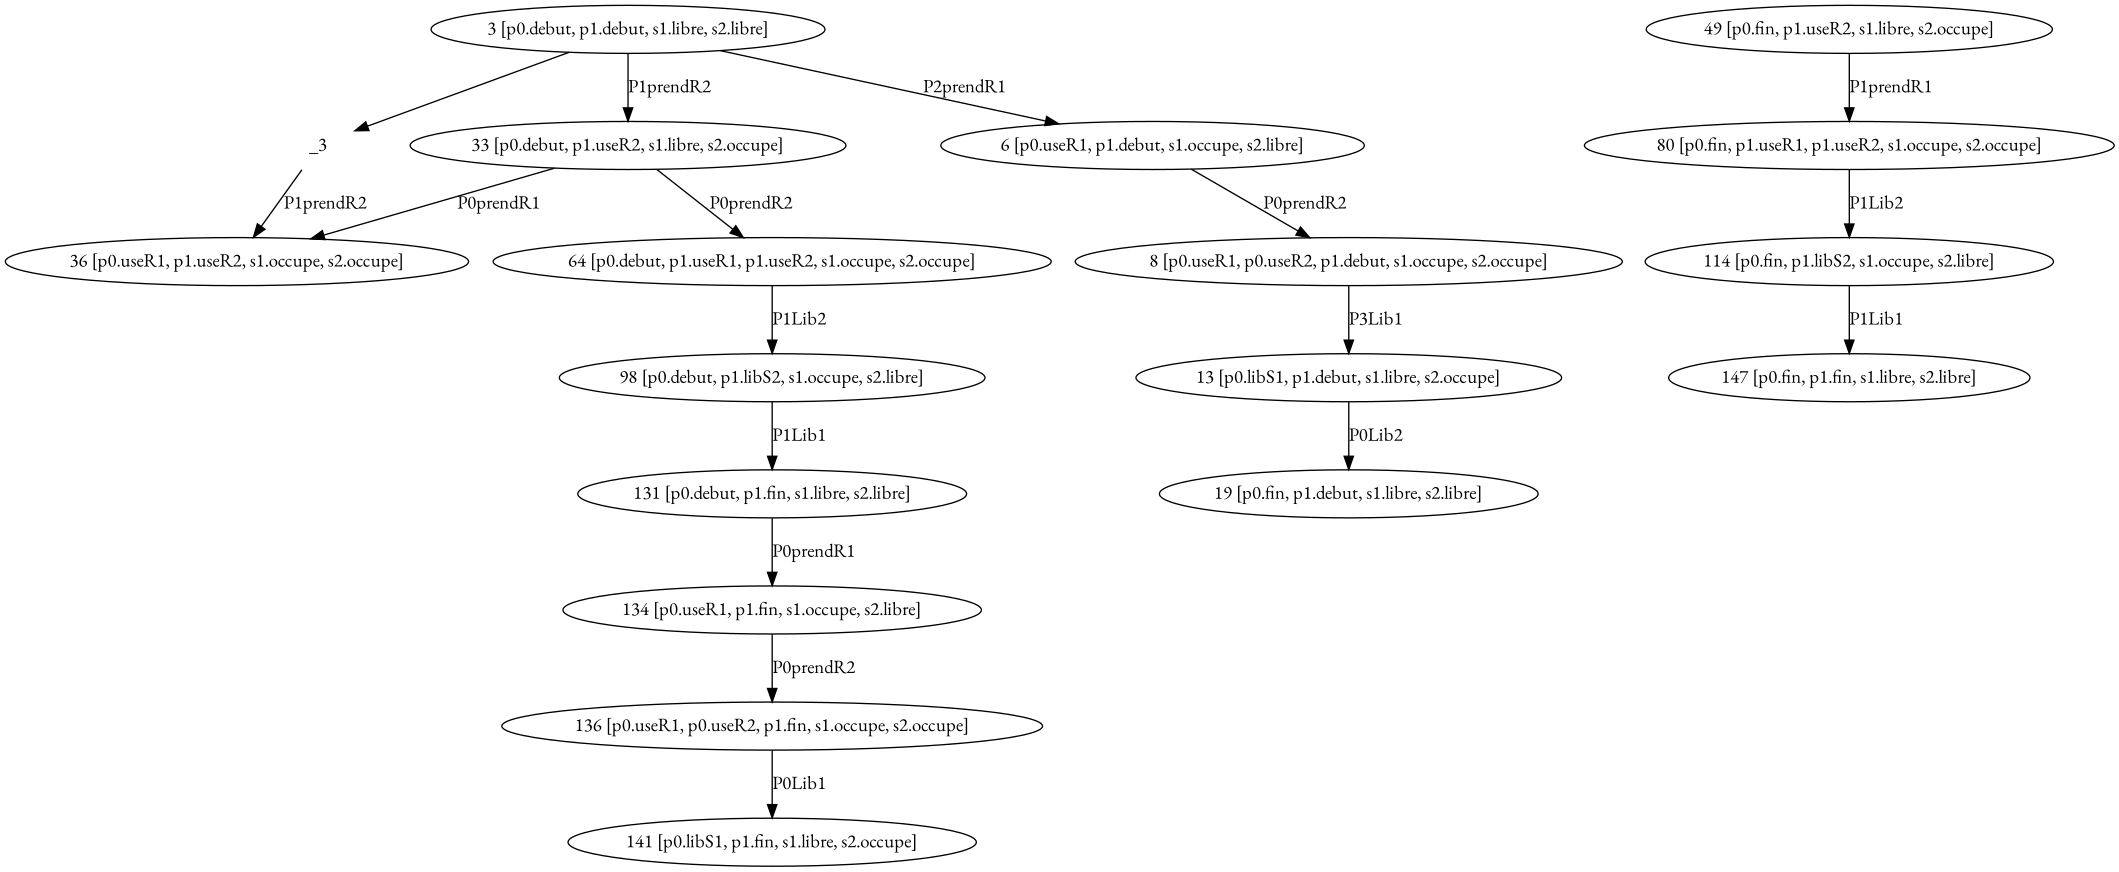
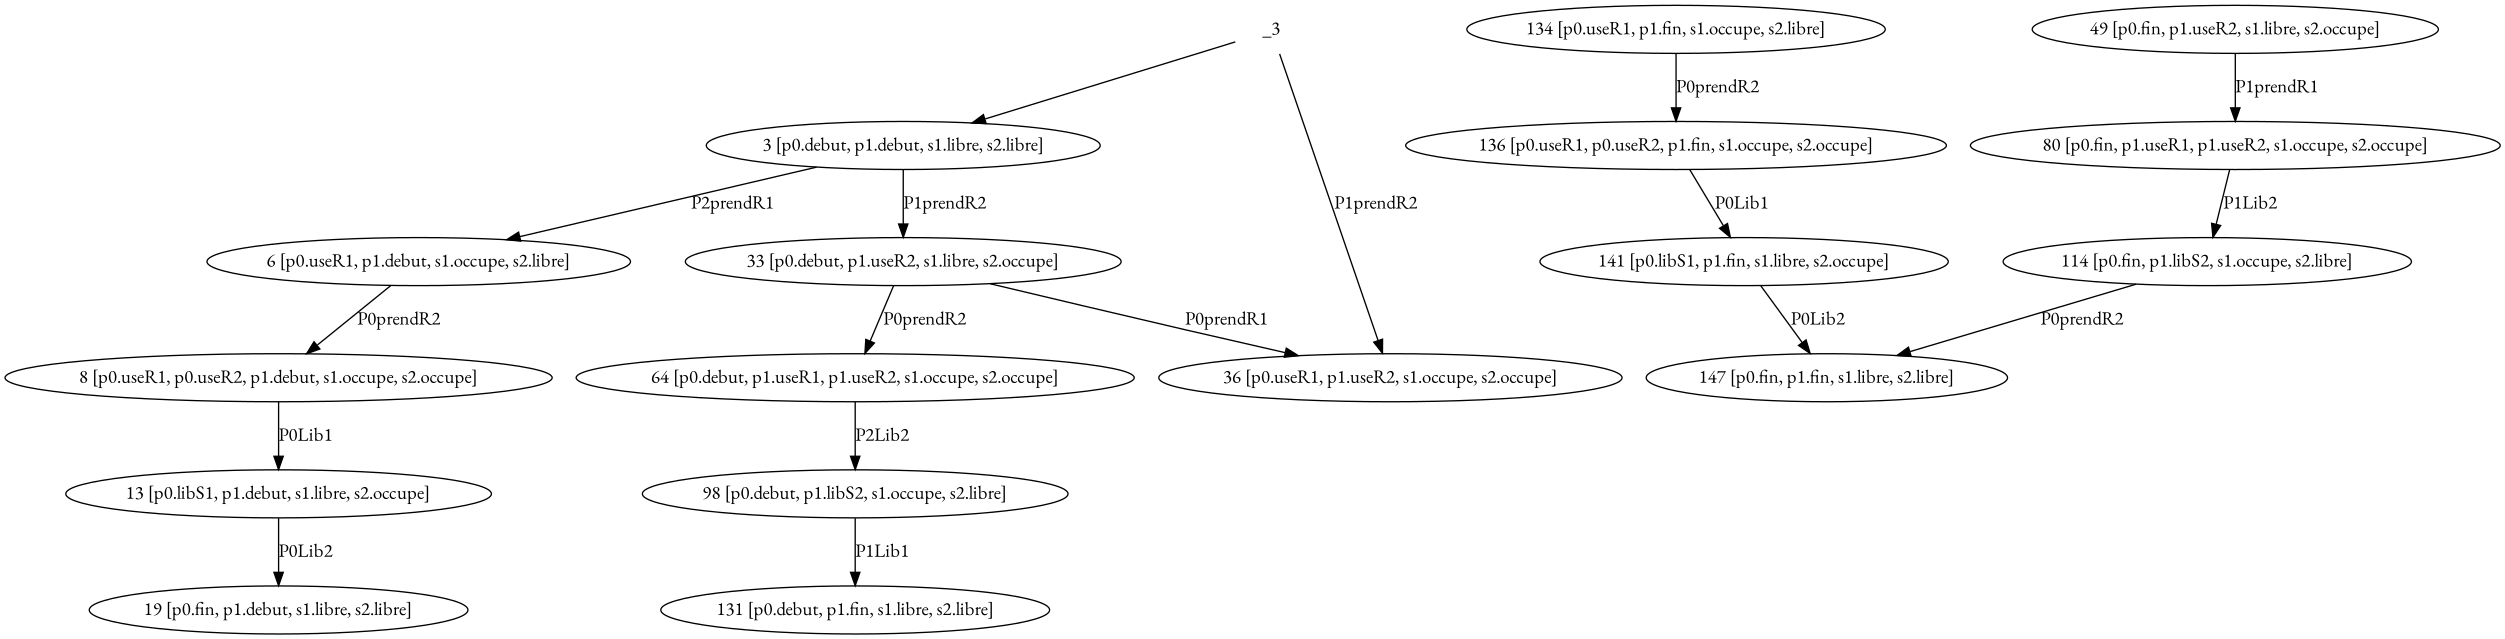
  digraph {
    fontname="EB Garamond"
    node [fontname="EB Garamond"]
    edge [fontname="EB Garamond"]
    _3 [shape=none]
    n2 [label="3 [p0.debut, p1.debut, s1.libre, s2.libre]"]
    n3 [label="36 [p0.useR1, p1.useR2, s1.occupe, s2.occupe]"]
    n4 [label="33 [p0.debut, p1.useR2, s1.libre, s2.occupe]"]
    n5 [label="6 [p0.useR1, p1.debut, s1.occupe, s2.libre]"]
    n6 [label="64 [p0.debut, p1.useR1, p1.useR2, s1.occupe, s2.occupe]"]
    n7 [label="8 [p0.useR1, p0.useR2, p1.debut, s1.occupe, s2.occupe]"]
    n8 [label="147 [p0.fin, p1.fin, s1.libre, s2.libre]"]
    n9 [label="19 [p0.fin, p1.debut, s1.libre, s2.libre]"]
    n10 [label="49 [p0.fin, p1.useR2, s1.libre, s2.occupe]"]
    n11 [label="80 [p0.fin, p1.useR1, p1.useR2, s1.occupe, s2.occupe]"]
    n12 [label="131 [p0.debut, p1.fin, s1.libre, s2.libre]"]
    n13 [label="134 [p0.useR1, p1.fin, s1.occupe, s2.libre]"]
    n14 [label="136 [p0.useR1, p0.useR2, p1.fin, s1.occupe, s2.occupe]"]
    n15 [label="141 [p0.libS1, p1.fin, s1.libre, s2.occupe]"]
    n16 [label="13 [p0.libS1, p1.debut, s1.libre, s2.occupe]"]
    n17 [label="114 [p0.fin, p1.libS2, s1.occupe, s2.libre]"]
    n18 [label="98 [p0.debut, p1.libS2, s1.occupe, s2.libre]"]
-   n2 -> _3
+   _3 -> n2
    _3 -> n3 [label=P1prendR2]
    n2 -> n4 [label=P1prendR2]
    n2 -> n5 [label=P2prendR1]
    n4 -> n3 [label=P0prendR1]
    n4 -> n6 [label=P0prendR2]
    n5 -> n7 [label=P0prendR2]
-   n6 -> n18 [label=P1Lib2]
-   n7 -> n16 [label=P3Lib1]
+   n6 -> n18 [label=P2Lib2]
+   n7 -> n16 [label=P0Lib1]
    n10 -> n11 [label=P1prendR1]
    n11 -> n17 [label=P1Lib2]
-   n12 -> n13 [label=P0prendR1]
    n13 -> n14 [label=P0prendR2]
    n14 -> n15 [label=P0Lib1]
+   n15 -> n8 [label=P0Lib2]
    n16 -> n9 [label=P0Lib2]
-   n17 -> n8 [label=P1Lib1]
+   n17 -> n8 [label=P0prendR2]
    n18 -> n12 [label=P1Lib1]
  }
